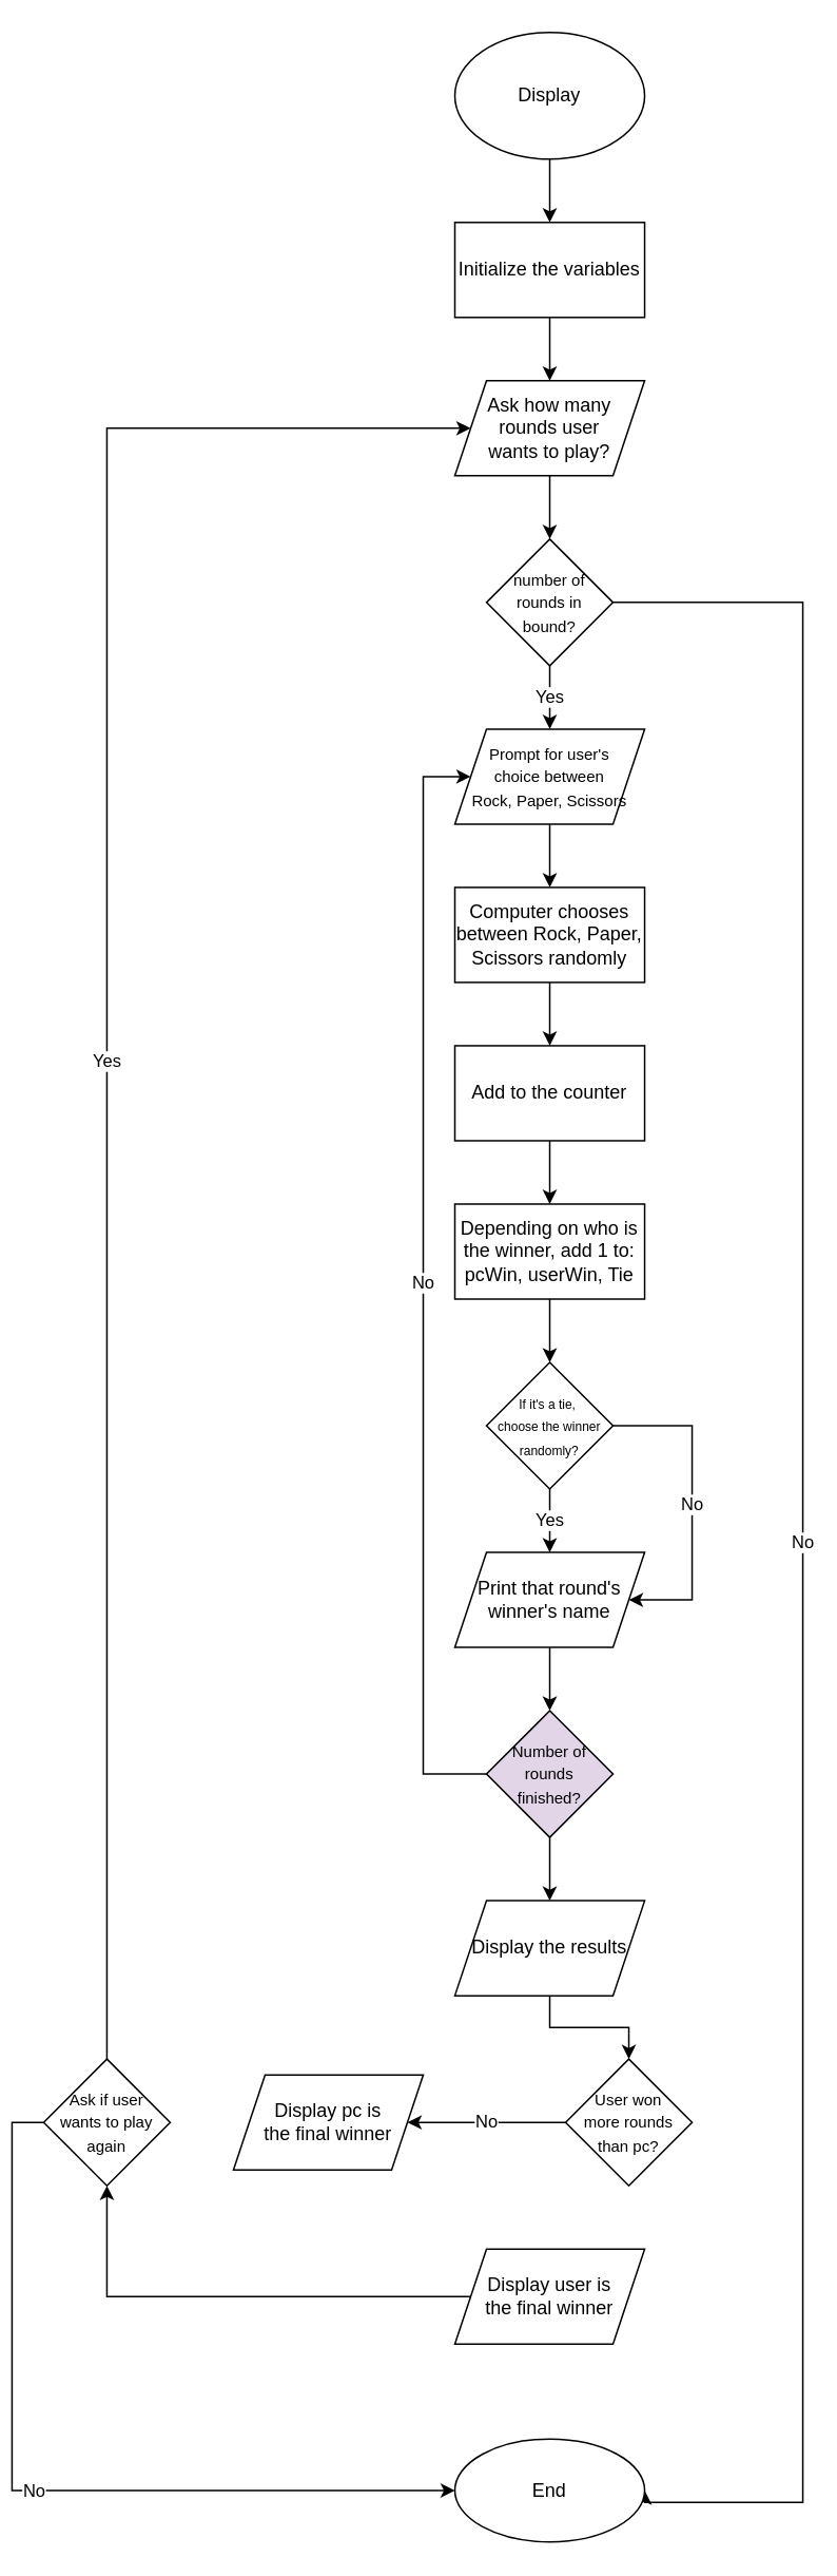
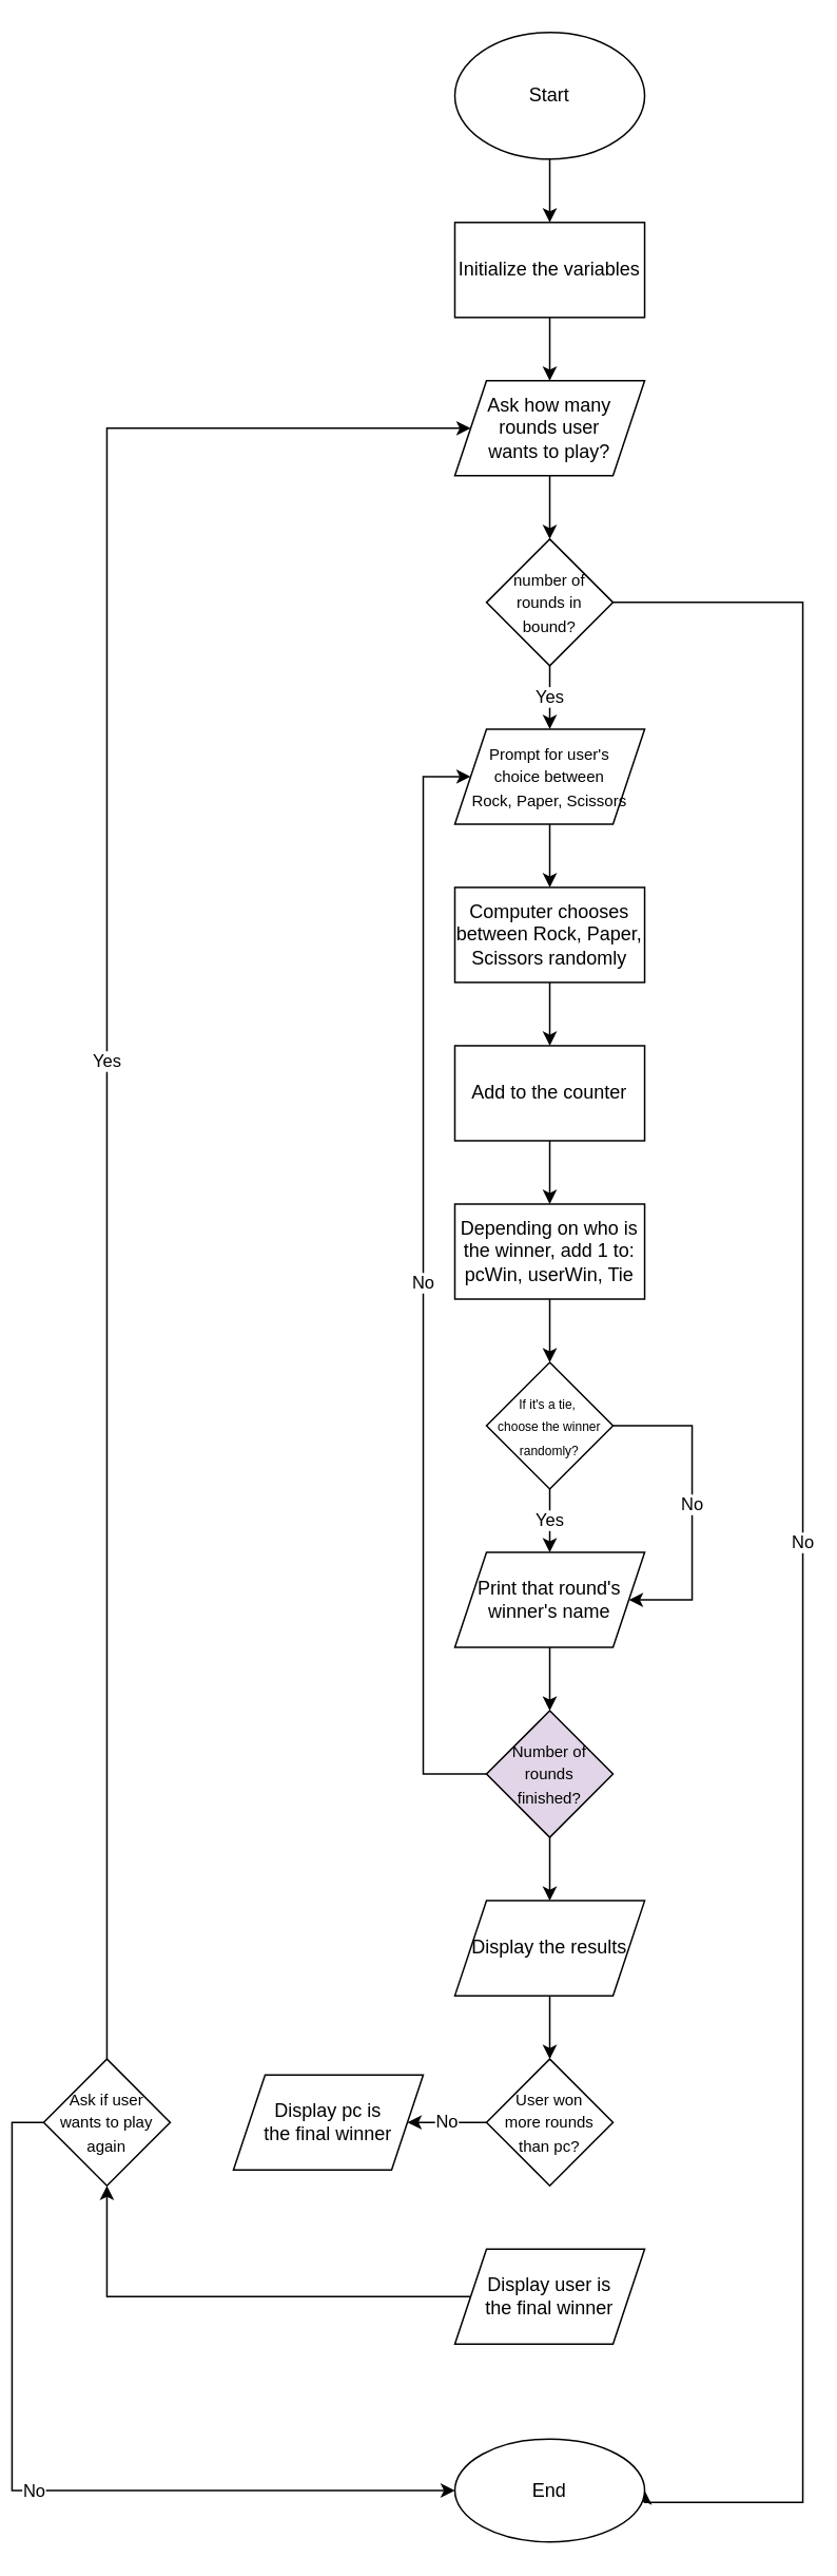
  <mxCell id="0" />
  <mxCell id="1" parent="0" />
  <mxCell id="2" value="" style="edgeStyle=orthogonalEdgeStyle;rounded=0;orthogonalLoop=1;jettySize=auto;html=1;" edge="1" parent="1" source="3"><mxGeometry relative="1" as="geometry"><mxPoint x="340" y="140" as="targetPoint" /></mxGeometry></mxCell>
- <mxCell id="3" value="Display" style="ellipse;whiteSpace=wrap;html=1;" vertex="1" parent="1"><mxGeometry x="280" y="20" width="120" height="80" as="geometry" /></mxCell>
+ <mxCell id="3" value="Start" style="ellipse;whiteSpace=wrap;html=1;" vertex="1" parent="1"><mxGeometry x="280" y="20" width="120" height="80" as="geometry" /></mxCell>
  <mxCell id="4" value="" style="edgeStyle=orthogonalEdgeStyle;rounded=0;orthogonalLoop=1;jettySize=auto;html=1;" edge="1" parent="1" target="6"><mxGeometry relative="1" as="geometry"><mxPoint x="340" y="200" as="sourcePoint" /><Array as="points"><mxPoint x="340" y="230" /><mxPoint x="340" y="230" /></Array></mxGeometry></mxCell>
  <mxCell id="5" value="" style="edgeStyle=orthogonalEdgeStyle;rounded=0;orthogonalLoop=1;jettySize=auto;html=1;" edge="1" parent="1" source="6" target="9"><mxGeometry relative="1" as="geometry" /></mxCell>
  <mxCell id="6" value="Ask how many rounds user&lt;br&gt;wants to play?" style="shape=parallelogram;perimeter=parallelogramPerimeter;whiteSpace=wrap;html=1;fixedSize=1;" vertex="1" parent="1"><mxGeometry x="280" y="240" width="120" height="60" as="geometry" /></mxCell>
  <mxCell id="7" value="Yes" style="edgeStyle=orthogonalEdgeStyle;rounded=0;orthogonalLoop=1;jettySize=auto;html=1;" edge="1" parent="1" source="9" target="11"><mxGeometry relative="1" as="geometry" /></mxCell>
  <mxCell id="8" value="No" style="edgeStyle=orthogonalEdgeStyle;rounded=0;orthogonalLoop=1;jettySize=auto;html=1;exitX=1;exitY=0.5;exitDx=0;exitDy=0;entryX=1;entryY=0.5;entryDx=0;entryDy=0;" edge="1" parent="1" source="9" target="37"><mxGeometry relative="1" as="geometry"><Array as="points"><mxPoint x="500" y="380" /><mxPoint x="500" y="1580" /></Array></mxGeometry></mxCell>
  <mxCell id="9" value="&lt;font style=&quot;font-size: 10px;&quot;&gt;number of rounds in &lt;br&gt;bound?&lt;/font&gt;" style="rhombus;whiteSpace=wrap;html=1;" vertex="1" parent="1"><mxGeometry x="300" y="340" width="80" height="80" as="geometry" /></mxCell>
  <mxCell id="10" value="" style="edgeStyle=orthogonalEdgeStyle;rounded=0;orthogonalLoop=1;jettySize=auto;html=1;" edge="1" parent="1" source="11" target="13"><mxGeometry relative="1" as="geometry" /></mxCell>
  <mxCell id="11" value="&lt;font style=&quot;font-size: 10px;&quot;&gt;Prompt for user's &lt;br&gt;choice between&lt;br&gt;Rock, Paper, Scissors&lt;/font&gt;" style="shape=parallelogram;perimeter=parallelogramPerimeter;whiteSpace=wrap;html=1;fixedSize=1;" vertex="1" parent="1"><mxGeometry x="280" y="460" width="120" height="60" as="geometry" /></mxCell>
  <mxCell id="12" value="" style="edgeStyle=orthogonalEdgeStyle;rounded=0;orthogonalLoop=1;jettySize=auto;html=1;" edge="1" parent="1" source="13" target="15"><mxGeometry relative="1" as="geometry" /></mxCell>
  <mxCell id="13" value="Computer chooses between Rock, Paper, Scissors randomly" style="rounded=0;whiteSpace=wrap;html=1;" vertex="1" parent="1"><mxGeometry x="280" y="560" width="120" height="60" as="geometry" /></mxCell>
  <mxCell id="14" value="" style="edgeStyle=orthogonalEdgeStyle;rounded=0;orthogonalLoop=1;jettySize=auto;html=1;" edge="1" parent="1" source="15" target="17"><mxGeometry relative="1" as="geometry" /></mxCell>
  <mxCell id="15" value="Add to the counter" style="rounded=0;whiteSpace=wrap;html=1;" vertex="1" parent="1"><mxGeometry x="280" y="660" width="120" height="60" as="geometry" /></mxCell>
  <mxCell id="16" value="" style="edgeStyle=orthogonalEdgeStyle;rounded=0;orthogonalLoop=1;jettySize=auto;html=1;" edge="1" parent="1" source="17" target="20"><mxGeometry relative="1" as="geometry" /></mxCell>
  <mxCell id="17" value="Depending on who is the winner, add 1 to:&lt;br&gt;pcWin, userWin, Tie" style="rounded=0;whiteSpace=wrap;html=1;" vertex="1" parent="1"><mxGeometry x="280" y="760" width="120" height="60" as="geometry" /></mxCell>
  <mxCell id="18" value="Yes" style="edgeStyle=orthogonalEdgeStyle;rounded=0;orthogonalLoop=1;jettySize=auto;html=1;" edge="1" parent="1" source="20" target="22"><mxGeometry relative="1" as="geometry" /></mxCell>
  <mxCell id="19" value="No" style="edgeStyle=orthogonalEdgeStyle;rounded=0;orthogonalLoop=1;jettySize=auto;html=1;exitX=1;exitY=0.5;exitDx=0;exitDy=0;entryX=1;entryY=0.5;entryDx=0;entryDy=0;" edge="1" parent="1" source="20" target="22"><mxGeometry relative="1" as="geometry"><mxPoint x="460" y="1030" as="targetPoint" /><Array as="points"><mxPoint x="430" y="900" /><mxPoint x="430" y="1010" /></Array></mxGeometry></mxCell>
  <mxCell id="20" value="&lt;font style=&quot;font-size: 8px;&quot;&gt;If it's a tie,&amp;nbsp;&lt;br&gt;choose the winner randomly?&lt;/font&gt;" style="rhombus;whiteSpace=wrap;html=1;" vertex="1" parent="1"><mxGeometry x="300" y="860" width="80" height="80" as="geometry" /></mxCell>
  <mxCell id="21" value="" style="edgeStyle=orthogonalEdgeStyle;rounded=0;orthogonalLoop=1;jettySize=auto;html=1;" edge="1" parent="1" source="22" target="25"><mxGeometry relative="1" as="geometry" /></mxCell>
  <mxCell id="22" value="Print&amp;nbsp;that round's&lt;br&gt;winner's name" style="shape=parallelogram;perimeter=parallelogramPerimeter;whiteSpace=wrap;html=1;fixedSize=1;" vertex="1" parent="1"><mxGeometry x="280" y="980" width="120" height="60" as="geometry" /></mxCell>
  <mxCell id="23" value="No" style="edgeStyle=orthogonalEdgeStyle;rounded=0;orthogonalLoop=1;jettySize=auto;html=1;exitX=0;exitY=0.5;exitDx=0;exitDy=0;entryX=0;entryY=0.5;entryDx=0;entryDy=0;" edge="1" parent="1" source="25" target="11"><mxGeometry relative="1" as="geometry"><Array as="points"><mxPoint x="260" y="1120" /><mxPoint x="260" y="490" /></Array></mxGeometry></mxCell>
  <mxCell id="24" value="" style="edgeStyle=orthogonalEdgeStyle;rounded=0;orthogonalLoop=1;jettySize=auto;html=1;" edge="1" parent="1" source="25" target="27"><mxGeometry relative="1" as="geometry" /></mxCell>
  <mxCell id="25" value="&lt;font style=&quot;font-size: 10px;&quot;&gt;Number of rounds &lt;br&gt;finished?&lt;/font&gt;" style="rhombus;whiteSpace=wrap;html=1;fillColor=#e1d5e7;" vertex="1" parent="1"><mxGeometry x="300" y="1080" width="80" height="80" as="geometry" /></mxCell>
  <mxCell id="26" value="" style="edgeStyle=orthogonalEdgeStyle;rounded=0;orthogonalLoop=1;jettySize=auto;html=1;" edge="1" parent="1" source="27" target="29"><mxGeometry relative="1" as="geometry" /></mxCell>
  <mxCell id="27" value="Display the results" style="shape=parallelogram;perimeter=parallelogramPerimeter;whiteSpace=wrap;html=1;fixedSize=1;" vertex="1" parent="1"><mxGeometry x="280" y="1200" width="120" height="60" as="geometry" /></mxCell>
  <mxCell id="28" value="No" style="edgeStyle=orthogonalEdgeStyle;rounded=0;orthogonalLoop=1;jettySize=auto;html=1;" edge="1" parent="1" source="29" target="32"><mxGeometry relative="1" as="geometry" /></mxCell>
- <mxCell id="29" value="&lt;font style=&quot;font-size: 10px;&quot;&gt;User won &lt;br&gt;more rounds than pc?&lt;/font&gt;" style="rhombus;whiteSpace=wrap;html=1;" vertex="1" parent="1"><mxGeometry x="350" y="1300" width="80" height="80" as="geometry" /></mxCell>
+ <mxCell id="29" value="&lt;font style=&quot;font-size: 10px;&quot;&gt;User won &lt;br&gt;more rounds than pc?&lt;/font&gt;" style="rhombus;whiteSpace=wrap;html=1;" vertex="1" parent="1"><mxGeometry x="300" y="1300" width="80" height="80" as="geometry" /></mxCell>
  <mxCell id="30" style="edgeStyle=orthogonalEdgeStyle;rounded=0;orthogonalLoop=1;jettySize=auto;html=1;exitX=0;exitY=0.5;exitDx=0;exitDy=0;entryX=0.5;entryY=1;entryDx=0;entryDy=0;" edge="1" parent="1" source="31" target="36"><mxGeometry relative="1" as="geometry" /></mxCell>
  <mxCell id="31" value="Display user is&lt;br&gt;the final winner" style="shape=parallelogram;perimeter=parallelogramPerimeter;whiteSpace=wrap;html=1;fixedSize=1;" vertex="1" parent="1"><mxGeometry x="280" y="1420" width="120" height="60" as="geometry" /></mxCell>
  <mxCell id="32" value="Display pc is&lt;br&gt;the final winner" style="shape=parallelogram;perimeter=parallelogramPerimeter;whiteSpace=wrap;html=1;fixedSize=1;" vertex="1" parent="1"><mxGeometry x="140" y="1310" width="120" height="60" as="geometry" /></mxCell>
  <mxCell id="33" value="Initialize the variables" style="rounded=0;whiteSpace=wrap;html=1;" vertex="1" parent="1"><mxGeometry x="280" y="140" width="120" height="60" as="geometry" /></mxCell>
  <mxCell id="34" value="Yes" style="edgeStyle=orthogonalEdgeStyle;rounded=0;orthogonalLoop=1;jettySize=auto;html=1;exitX=0.5;exitY=0;exitDx=0;exitDy=0;entryX=0;entryY=0.5;entryDx=0;entryDy=0;" edge="1" parent="1" source="36" target="6"><mxGeometry relative="1" as="geometry"><Array as="points"><mxPoint x="60" y="270" /></Array></mxGeometry></mxCell>
  <mxCell id="35" value="No" style="edgeStyle=orthogonalEdgeStyle;rounded=0;orthogonalLoop=1;jettySize=auto;html=1;exitX=0;exitY=0.5;exitDx=0;exitDy=0;entryX=0;entryY=0.5;entryDx=0;entryDy=0;" edge="1" parent="1" source="36" target="37"><mxGeometry relative="1" as="geometry" /></mxCell>
  <mxCell id="36" value="&lt;font style=&quot;font-size: 10px;&quot;&gt;Ask if user &lt;br&gt;wants to play again&lt;/font&gt;" style="rhombus;whiteSpace=wrap;html=1;" vertex="1" parent="1"><mxGeometry x="20" y="1300" width="80" height="80" as="geometry" /></mxCell>
  <mxCell id="37" value="End" style="ellipse;whiteSpace=wrap;html=1;" vertex="1" parent="1"><mxGeometry x="280" y="1540" width="120" height="65" as="geometry" /></mxCell>
